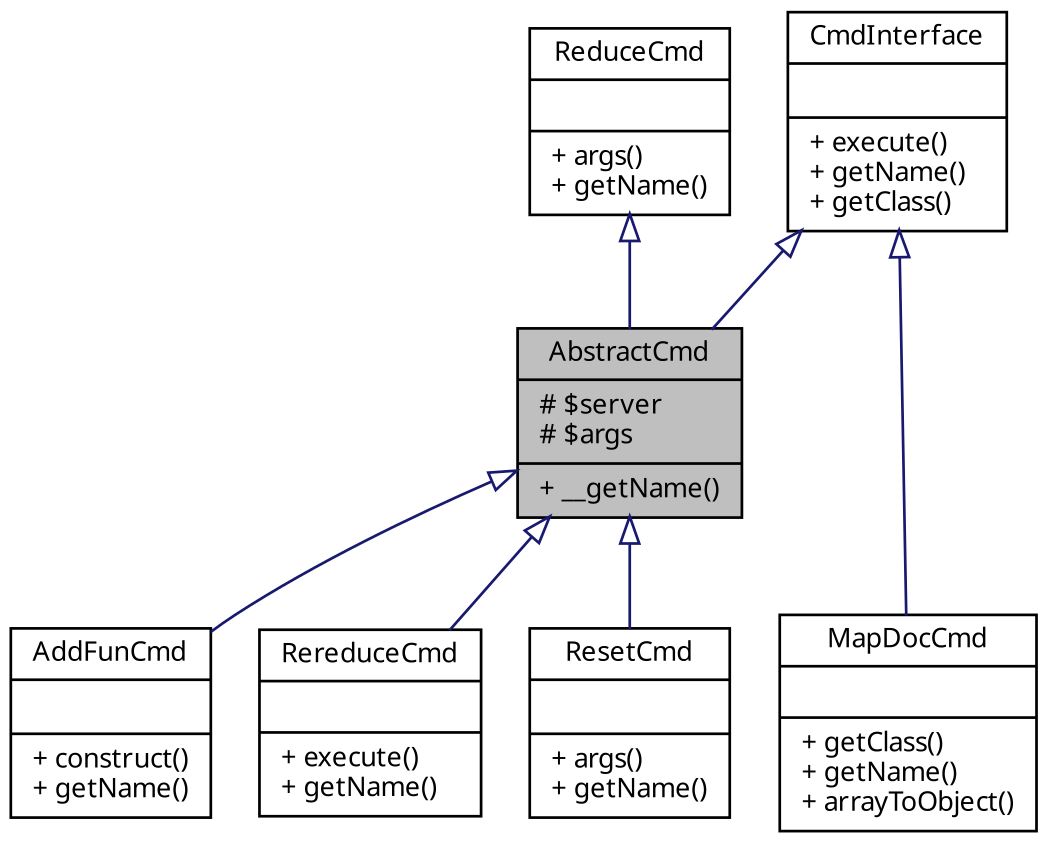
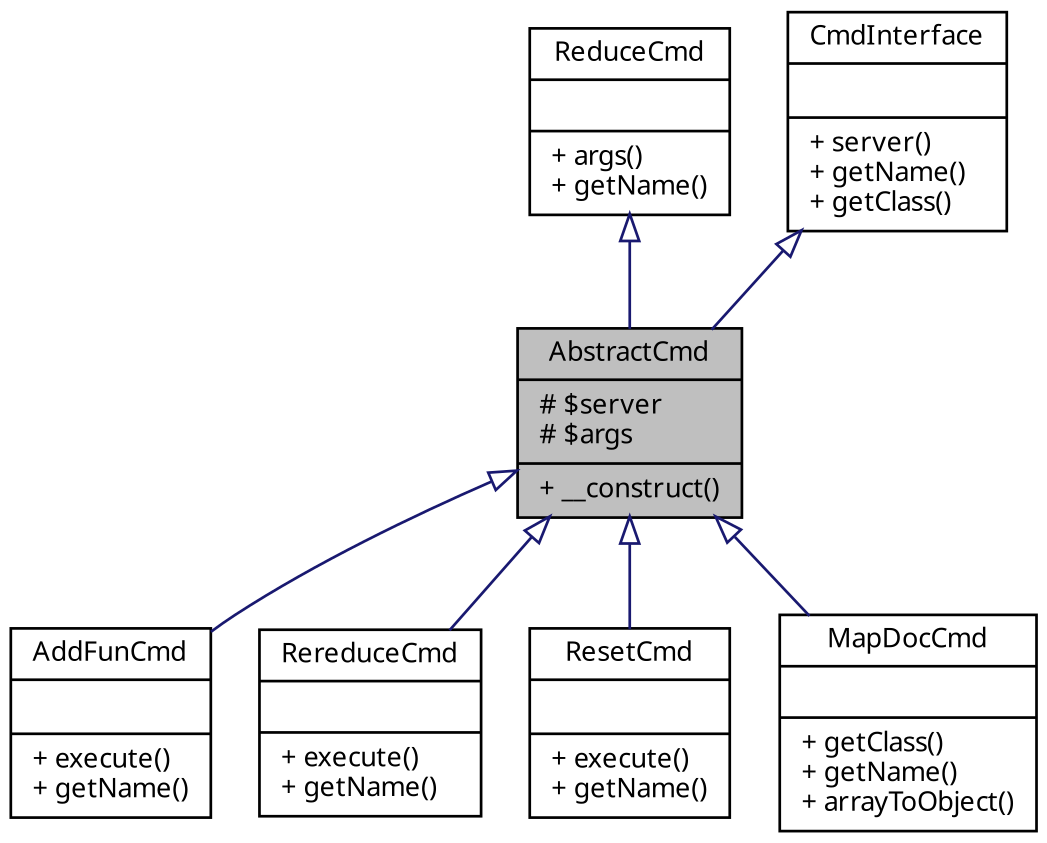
  digraph {
    node [color=black fillcolor=white fontname="FreeSans.ttf" fontsize=10 shape=record style=filled]
    edge [arrowtail=onormal color=midnightblue dir=back fontname="FreeSans.ttf" fontsize=10 labelfontname="FreeSans.ttf" labelfontsize=10 style=solid]
-   n1 [fillcolor=grey75 fontcolor=black height=0.2 label="{AbstractCmd\n|# $server\l# $args\l|+ __getName()\l}" width=0.4]
-   n2 [height=0.2 label="{AddFunCmd\n||+ construct()\l+ getName()\l}" width=0.4]
+   n1 [fillcolor=grey75 fontcolor=black height=0.2 label="{AbstractCmd\n|# $server\l# $args\l|+ __construct()\l}" width=0.4]
+   n2 [height=0.2 label="{AddFunCmd\n||+ execute()\l+ getName()\l}" width=0.4]
    n3 [height=0.2 label="{MapDocCmd\n||+ getClass()\l+ getName()\l+ arrayToObject()\l}" width=0.4]
    n4 [height=0.2 label="{RereduceCmd\n||+ execute()\l+ getName()\l}" width=0.4]
-   n5 [height=0.2 label="{ResetCmd\n||+ args()\l+ getName()\l}" width=0.4]
+   n5 [height=0.2 label="{ResetCmd\n||+ execute()\l+ getName()\l}" width=0.4]
    n6 [height=0.2 label="{ReduceCmd\n||+ args()\l+ getName()\l}" width=0.4]
-   n7 [height=0.2 label="{CmdInterface\n||+ execute()\l+ getName()\l+ getClass()\l}" width=0.4]
+   n7 [height=0.2 label="{CmdInterface\n||+ server()\l+ getName()\l+ getClass()\l}" width=0.4]
    n1 -> n2
-   n7 -> n3
+   n1 -> n3
    n1 -> n4
    n1 -> n5
    n6 -> n1
    n7 -> n1
  }
